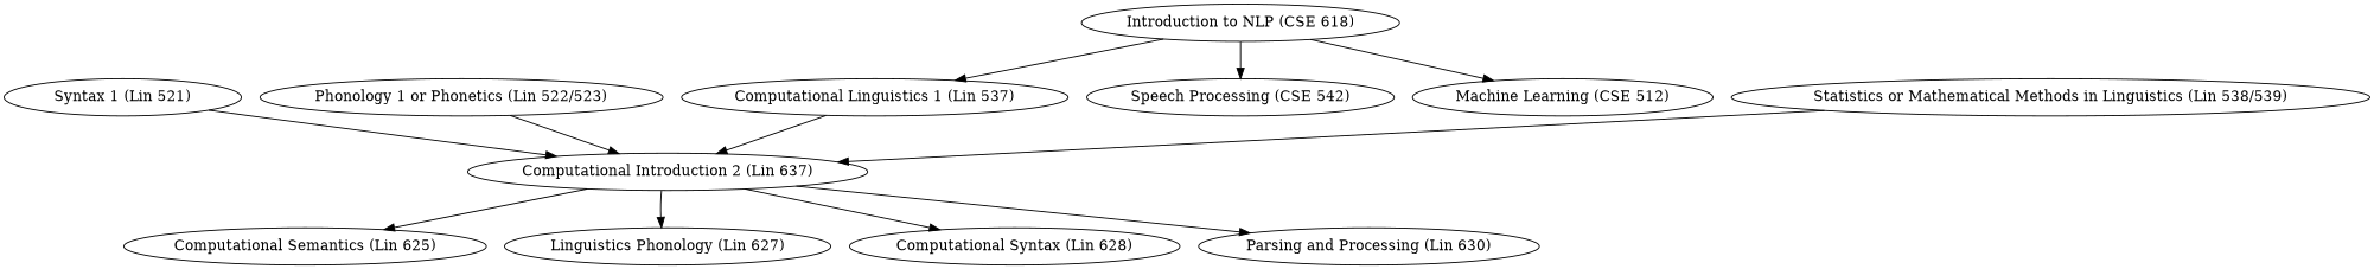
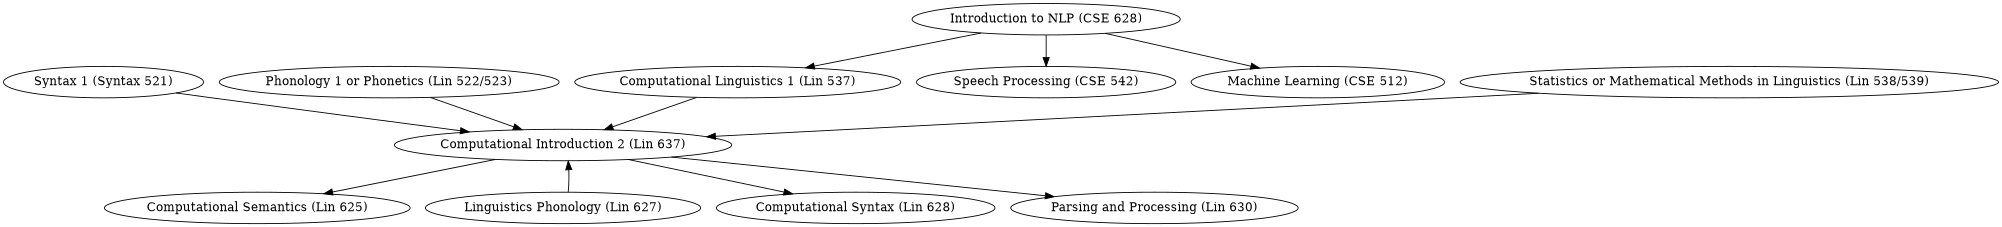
  digraph {
-   n1 [label="Syntax 1 (Lin 521)"]
+   n1 [label="Syntax 1 (Syntax 521)"]
    n2 [label="Computational Introduction 2 (Lin 637)"]
    n3 [label="Computational Semantics (Lin 625)"]
    n4 [label="Linguistics Phonology (Lin 627)"]
    n5 [label="Computational Syntax (Lin 628)"]
    n6 [label="Parsing and Processing (Lin 630)"]
    n7 [label="Phonology 1 or Phonetics (Lin 522/523)"]
    n8 [label="Computational Linguistics 1 (Lin 537)"]
-   n9 [label="Introduction to NLP (CSE 618)"]
+   n9 [label="Introduction to NLP (CSE 628)"]
    n10 [label="Speech Processing (CSE 542)"]
    n11 [label="Machine Learning (CSE 512)"]
    n12 [label="Statistics or Mathematical Methods in Linguistics (Lin 538/539)"]
    n1 -> n2
    n2 -> n3
-   n2 -> n4
+   n4 -> n2
    n2 -> n5
    n2 -> n6
    n7 -> n2
    n8 -> n2
    n9 -> n8
    n9 -> n10
    n9 -> n11
    n12 -> n2
  }
